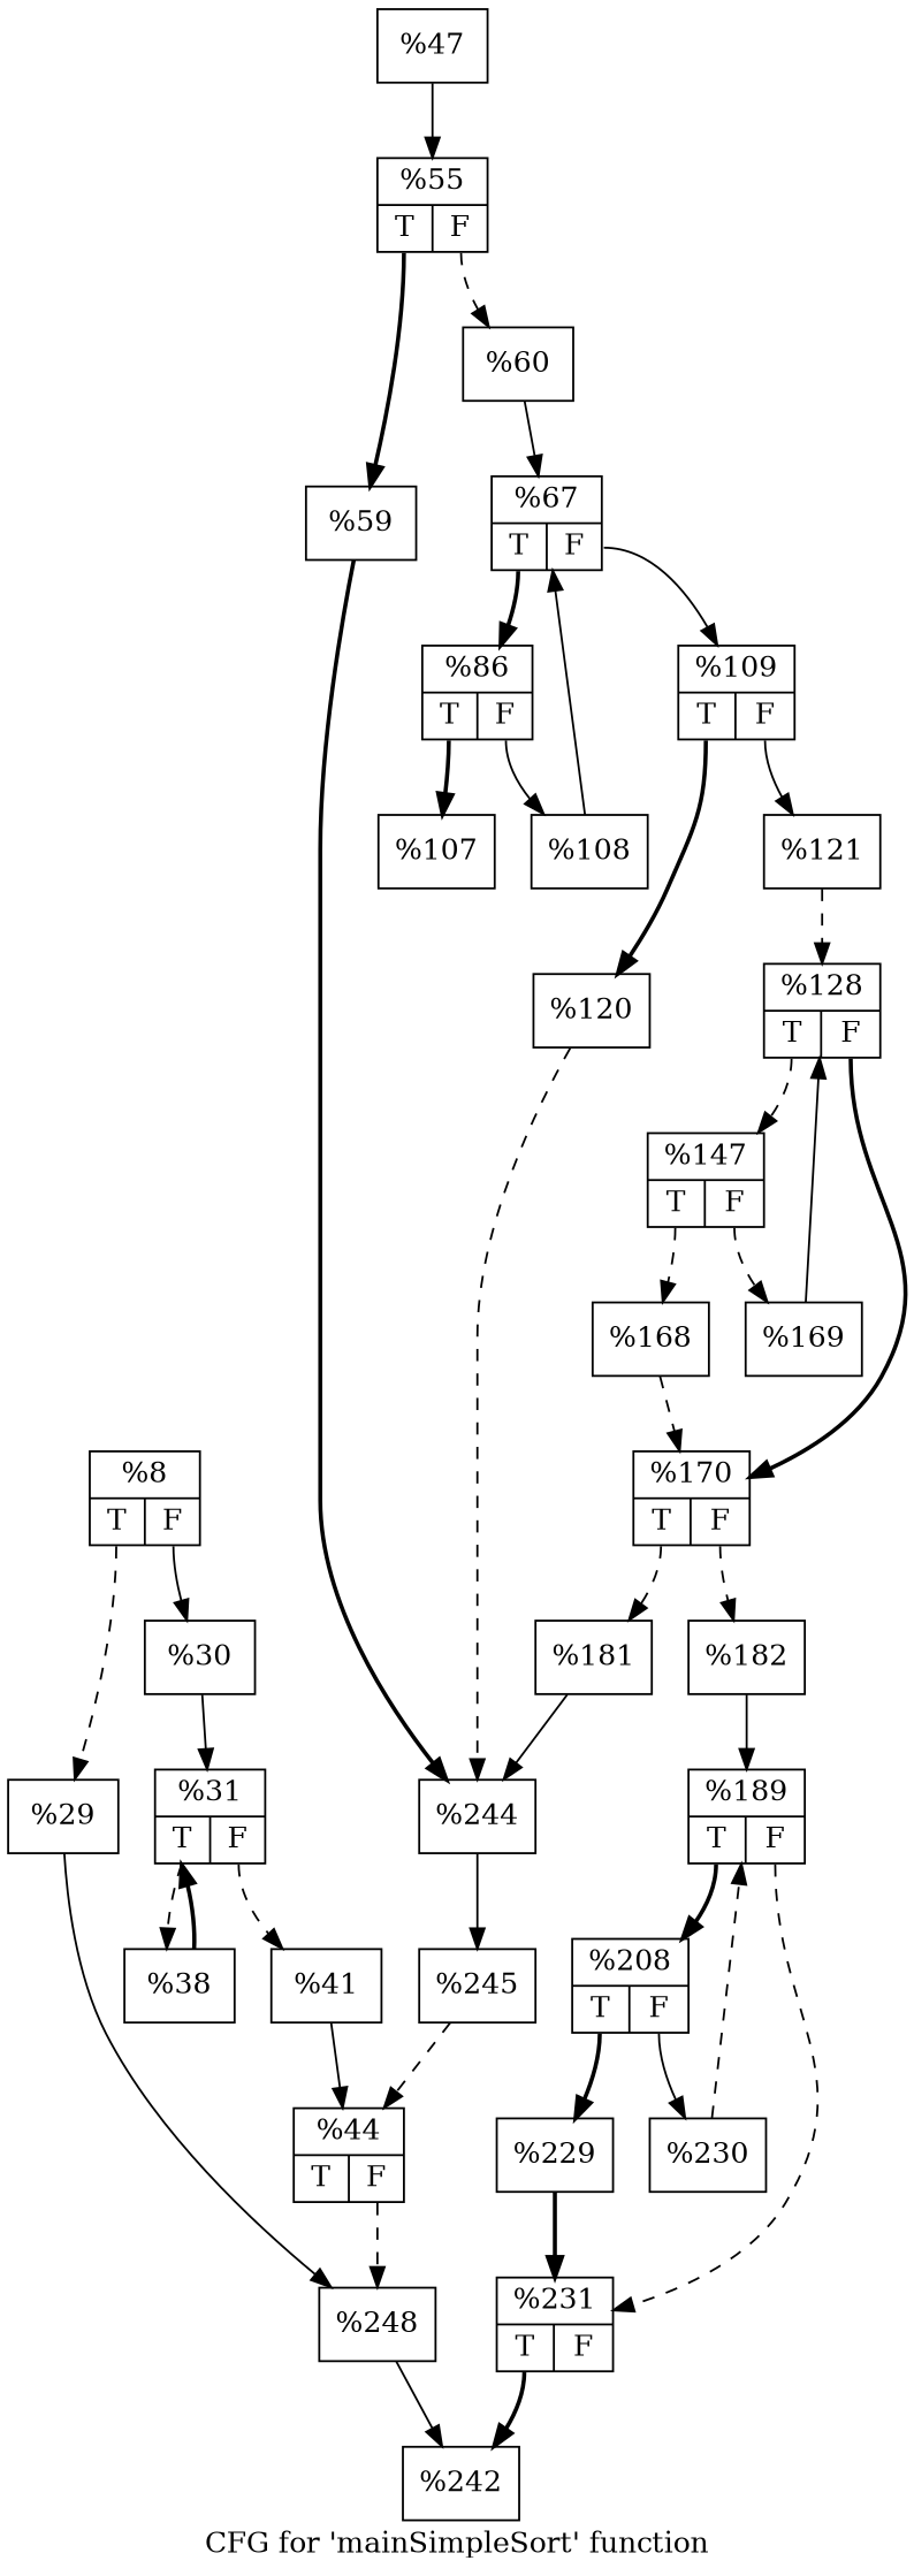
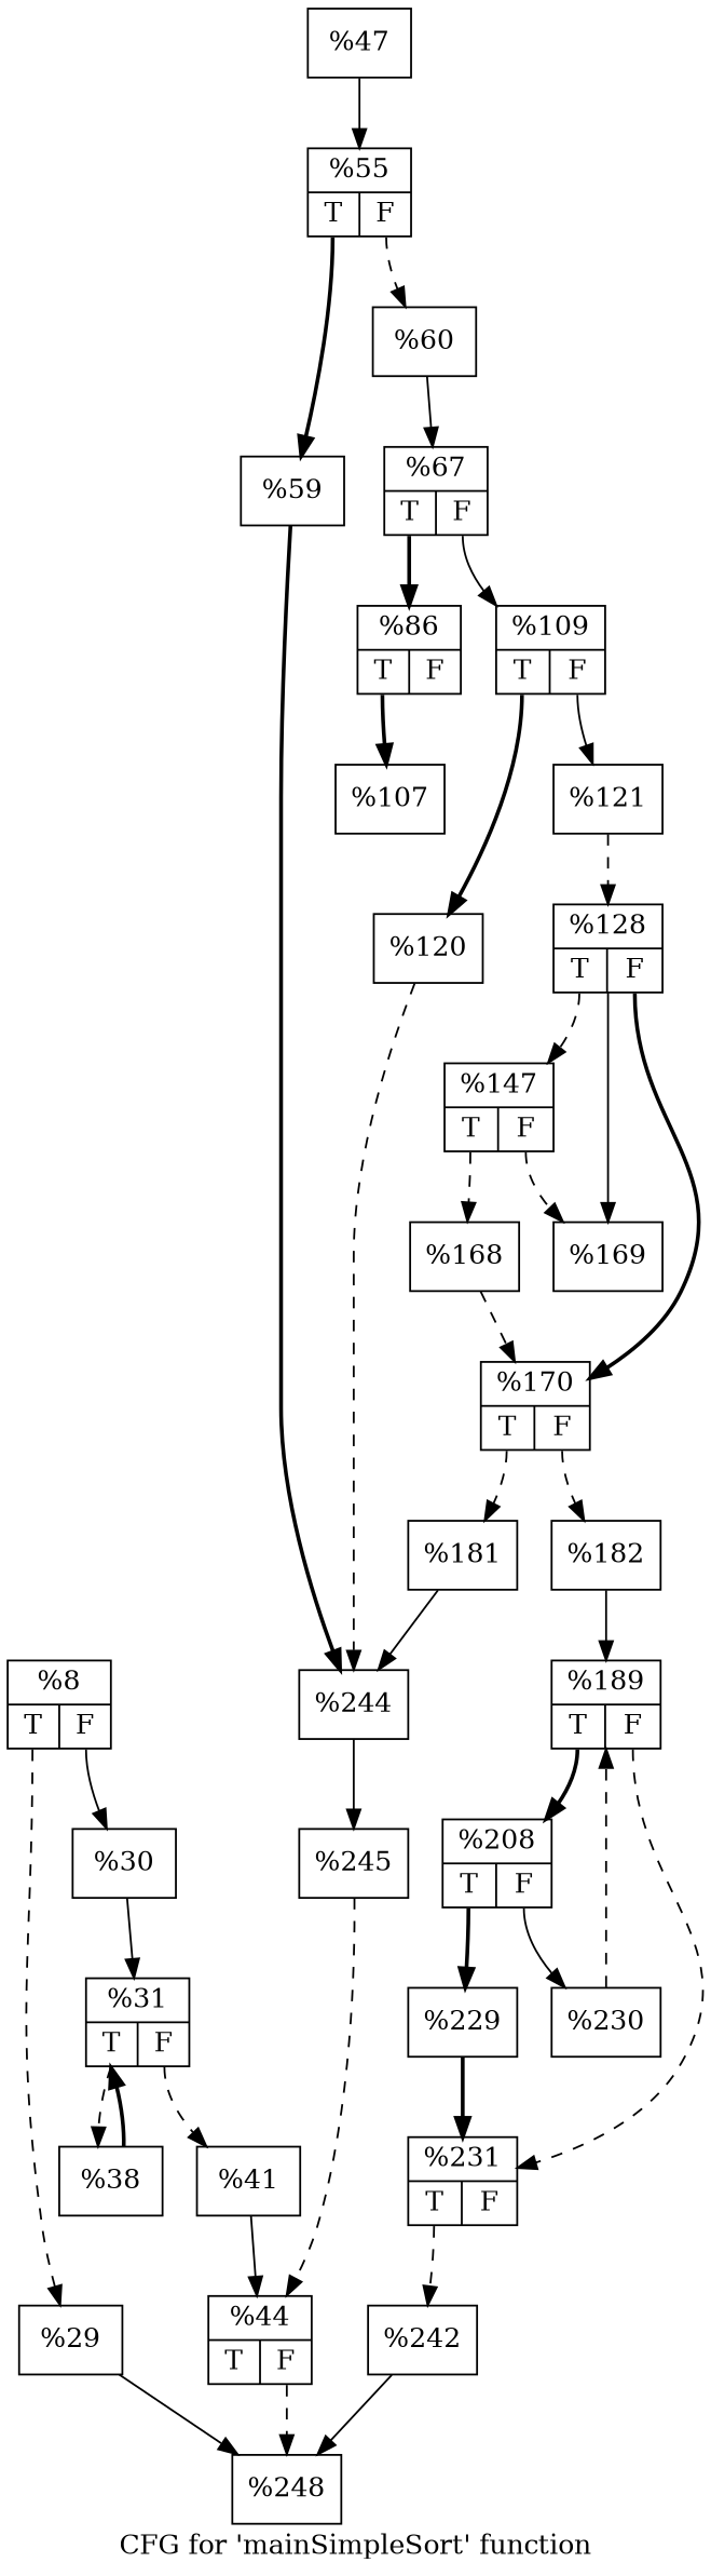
  digraph {
    label="CFG for 'mainSimpleSort' function"
    node [shape=record]
    edge [style=dashed]
    n1 [label="{%8|{<s0>T|<s1>F}}"]
    n2 [label="{%29}"]
    n3 [label="{%30}"]
    n4 [label="{%248}"]
    n5 [label="{%31|{<s0>T|<s1>F}}"]
    n6 [label="{%38}"]
    n7 [label="{%41}"]
    n8 [label="{%44|{<s0>T|<s1>F}}"]
    n9 [label="{%47}"]
    n10 [label="{%55|{<s0>T|<s1>F}}"]
    n11 [label="{%59}"]
    n12 [label="{%60}"]
    n13 [label="{%244}"]
    n14 [label="{%67|{<s0>T|<s1>F}}"]
    n15 [label="{%245}"]
    n16 [label="{%86|{<s0>T|<s1>F}}"]
    n17 [label="{%109|{<s0>T|<s1>F}}"]
    n18 [label="{%107}"]
-   n19 [label="{%108}"]
    n20 [label="{%120}"]
    n21 [label="{%121}"]
    n22 [label="{%128|{<s0>T|<s1>F}}"]
    n23 [label="{%147|{<s0>T|<s1>F}}"]
    n24 [label="{%170|{<s0>T|<s1>F}}"]
    n25 [label="{%168}"]
    n26 [label="{%169}"]
    n27 [label="{%181}"]
    n28 [label="{%182}"]
    n29 [label="{%189|{<s0>T|<s1>F}}"]
    n30 [label="{%208|{<s0>T|<s1>F}}"]
    n31 [label="{%231|{<s0>T|<s1>F}}"]
    n32 [label="{%229}"]
    n33 [label="{%230}"]
    n34 [label="{%242}"]
    n1 -> n2 [tailport=s0]
    n1 -> n3 [style=solid tailport=s1]
    n2 -> n4 [style=solid]
    n3 -> n5 [style=solid]
    n5 -> n6 [tailport=s0]
    n5 -> n7 [tailport=s1]
    n6 -> n5 [style=bold]
    n7 -> n8 [style=solid]
    n8 -> n4 [tailport=s1]
    n9 -> n10 [style=solid]
    n10 -> n11 [style=bold tailport=s0]
    n10 -> n12 [tailport=s1]
    n11 -> n13 [style=bold]
    n12 -> n14 [style=solid]
    n13 -> n15 [style=solid]
    n14 -> n16 [style=bold tailport=s0]
    n14 -> n17 [style=solid tailport=s1]
    n15 -> n8
    n16 -> n18 [style=bold tailport=s0]
-   n16 -> n19 [style=solid tailport=s1]
    n17 -> n20 [style=bold tailport=s0]
    n17 -> n21 [style=solid tailport=s1]
-   n19 -> n14 [style=solid]
    n20 -> n13
    n21 -> n22
    n22 -> n23 [tailport=s0]
    n22 -> n24 [style=bold tailport=s1]
    n23 -> n25 [tailport=s0]
    n23 -> n26 [tailport=s1]
    n24 -> n27 [tailport=s0]
    n24 -> n28 [tailport=s1]
    n25 -> n24
-   n26 -> n22 [style=solid]
+   n22 -> n26 [style=solid]
    n27 -> n13 [style=solid]
    n28 -> n29 [style=solid]
    n29 -> n30 [style=bold tailport=s0]
    n29 -> n31 [tailport=s1]
    n30 -> n32 [style=bold tailport=s0]
    n30 -> n33 [style=solid tailport=s1]
-   n31 -> n34 [style=bold tailport=s0]
+   n31 -> n34 [tailport=s0]
    n32 -> n31 [style=bold]
    n33 -> n29
-   n4 -> n34 [style=solid]
+   n34 -> n4 [style=solid]
  }
